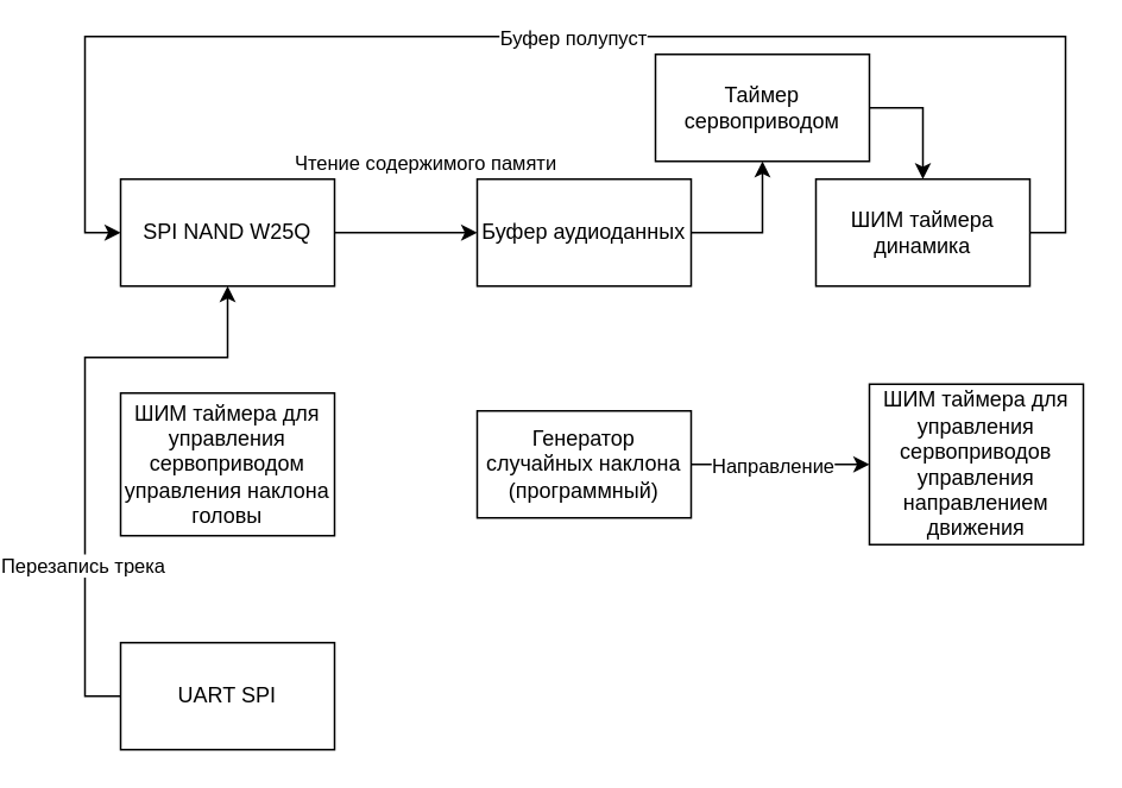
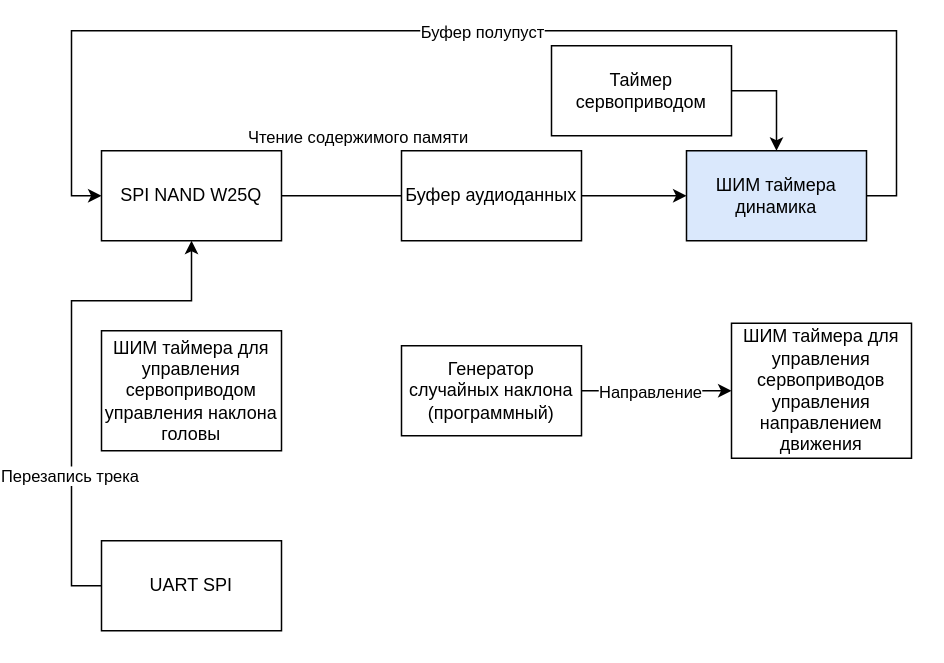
  <mxCell id="0" />
  <mxCell id="1" parent="0" />
- <mxCell id="2" style="edgeStyle=orthogonalEdgeStyle;rounded=0;orthogonalLoop=1;jettySize=auto;html=1;exitX=1;exitY=0.5;exitDx=0;exitDy=0;" edge="1" parent="1" source="3" target="19"><mxGeometry relative="1" as="geometry" /></mxCell>
+ <mxCell id="2" style="edgeStyle=orthogonalEdgeStyle;rounded=0;orthogonalLoop=1;jettySize=auto;html=1;exitX=1;exitY=0.5;exitDx=0;exitDy=0;" edge="1" parent="1" source="3" target="9"><mxGeometry relative="1" as="geometry" /></mxCell>
  <mxCell id="3" value="Буфер аудиоданных" style="rounded=0;whiteSpace=wrap;html=1;" vertex="1" parent="1"><mxGeometry x="240" y="100" width="120" height="60" as="geometry" /></mxCell>
- <mxCell id="4" style="edgeStyle=orthogonalEdgeStyle;rounded=0;orthogonalLoop=1;jettySize=auto;html=1;exitX=1;exitY=0.5;exitDx=0;exitDy=0;entryX=0;entryY=0.5;entryDx=0;entryDy=0;" edge="1" parent="1" source="6" target="3"><mxGeometry relative="1" as="geometry" /></mxCell>
+ <mxCell id="4" style="edgeStyle=orthogonalEdgeStyle;rounded=0;orthogonalLoop=1;jettySize=auto;html=1;exitX=1;exitY=0.5;exitDx=0;exitDy=0;entryX=0;entryY=0.5;entryDx=0;entryDy=0;endArrow=none;" edge="1" parent="1" source="6" target="3"><mxGeometry relative="1" as="geometry" /></mxCell>
  <mxCell id="5" value="Чтение содержимого памяти" style="edgeLabel;html=1;align=center;verticalAlign=middle;resizable=0;points=[];" vertex="1" connectable="0" parent="4"><mxGeometry x="-0.1" relative="1" as="geometry"><mxPoint x="14" y="-40" as="offset" /></mxGeometry></mxCell>
  <mxCell id="6" value="SPI NAND W25Q" style="rounded=0;whiteSpace=wrap;html=1;" vertex="1" parent="1"><mxGeometry x="40" y="100" width="120" height="60" as="geometry" /></mxCell>
  <mxCell id="7" style="edgeStyle=orthogonalEdgeStyle;rounded=0;orthogonalLoop=1;jettySize=auto;html=1;exitX=1;exitY=0.5;exitDx=0;exitDy=0;entryX=0;entryY=0.5;entryDx=0;entryDy=0;" edge="1" parent="1" source="9" target="6"><mxGeometry relative="1" as="geometry"><Array as="points"><mxPoint x="570" y="130" /><mxPoint x="570" y="20" /><mxPoint x="20" y="20" /><mxPoint x="20" y="130" /></Array></mxGeometry></mxCell>
  <mxCell id="8" value="Буфер полупуст" style="edgeLabel;html=1;align=center;verticalAlign=middle;resizable=0;points=[];" vertex="1" connectable="0" parent="7"><mxGeometry x="0.005" y="2" relative="1" as="geometry"><mxPoint y="-2" as="offset" /></mxGeometry></mxCell>
- <mxCell id="9" value="ШИМ таймера динамика" style="rounded=0;whiteSpace=wrap;html=1;" vertex="1" parent="1"><mxGeometry x="430" y="100" width="120" height="60" as="geometry" /></mxCell>
+ <mxCell id="9" value="ШИМ таймера динамика" style="rounded=0;whiteSpace=wrap;html=1;fillColor=#dae8fc;" vertex="1" parent="1"><mxGeometry x="430" y="100" width="120" height="60" as="geometry" /></mxCell>
  <mxCell id="10" style="edgeStyle=orthogonalEdgeStyle;rounded=0;orthogonalLoop=1;jettySize=auto;html=1;exitX=1;exitY=0.5;exitDx=0;exitDy=0;entryX=0;entryY=0.5;entryDx=0;entryDy=0;" edge="1" parent="1" source="12" target="14"><mxGeometry relative="1" as="geometry" /></mxCell>
  <mxCell id="11" value="Направление" style="edgeLabel;html=1;align=center;verticalAlign=middle;resizable=0;points=[];" vertex="1" connectable="0" parent="10"><mxGeometry x="-0.107" relative="1" as="geometry"><mxPoint as="offset" /></mxGeometry></mxCell>
  <mxCell id="12" value="Генератор случайных наклона (программный)" style="rounded=0;whiteSpace=wrap;html=1;" vertex="1" parent="1"><mxGeometry x="240" y="230" width="120" height="60" as="geometry" /></mxCell>
  <mxCell id="13" value="ШИМ таймера для управления сервоприводом управления наклона головы" style="rounded=0;whiteSpace=wrap;html=1;" vertex="1" parent="1"><mxGeometry x="40" y="220" width="120" height="80" as="geometry" /></mxCell>
  <mxCell id="14" value="ШИМ таймера для управления сервоприводов управления направлением движения" style="rounded=0;whiteSpace=wrap;html=1;" vertex="1" parent="1"><mxGeometry x="460" y="215" width="120" height="90" as="geometry" /></mxCell>
  <mxCell id="15" style="edgeStyle=orthogonalEdgeStyle;rounded=0;orthogonalLoop=1;jettySize=auto;html=1;exitX=0;exitY=0.5;exitDx=0;exitDy=0;" edge="1" parent="1" source="17" target="6"><mxGeometry relative="1" as="geometry"><Array as="points"><mxPoint x="20" y="390" /><mxPoint x="20" y="200" /><mxPoint x="100" y="200" /></Array></mxGeometry></mxCell>
  <mxCell id="16" value="Перезапись трека" style="edgeLabel;html=1;align=center;verticalAlign=middle;resizable=0;points=[];" vertex="1" connectable="0" parent="15"><mxGeometry x="-0.429" y="2" relative="1" as="geometry"><mxPoint as="offset" /></mxGeometry></mxCell>
  <mxCell id="17" value="UART SPI" style="rounded=0;whiteSpace=wrap;html=1;" vertex="1" parent="1"><mxGeometry x="40" y="360" width="120" height="60" as="geometry" /></mxCell>
  <mxCell id="18" style="edgeStyle=orthogonalEdgeStyle;rounded=0;orthogonalLoop=1;jettySize=auto;html=1;exitX=1;exitY=0.5;exitDx=0;exitDy=0;entryX=0.5;entryY=0;entryDx=0;entryDy=0;" edge="1" parent="1" source="19" target="9"><mxGeometry relative="1" as="geometry" /></mxCell>
  <mxCell id="19" value="Таймер сервоприводом" style="rounded=0;whiteSpace=wrap;html=1;" vertex="1" parent="1"><mxGeometry x="340" y="30" width="120" height="60" as="geometry" /></mxCell>
